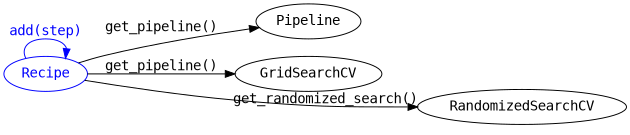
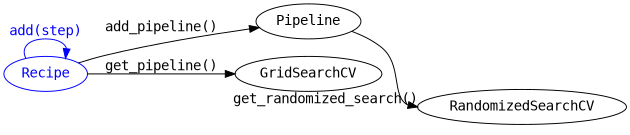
  digraph {
    rankdir=LR
    node [fontname=monospace]
    edge [fontname=monospace]
    Recipe [color=blue fontcolor=blue]
    Pipeline
    GridSearchCV
    RandomizedSearchCV
    Recipe -> Recipe [color=blue fontcolor=blue label="add(step)"]
-   Recipe -> Pipeline [label="get_pipeline()"]
+   Recipe -> Pipeline [label="add_pipeline()"]
    Recipe -> GridSearchCV [label="get_pipeline()"]
-   Recipe -> RandomizedSearchCV [headlabel="get_randomized_search()" headport=w labelangle=10 labeldistance=10.0]
+   Pipeline -> RandomizedSearchCV [headlabel="get_randomized_search()" headport=w labelangle=10 labeldistance=10.0]
  }
